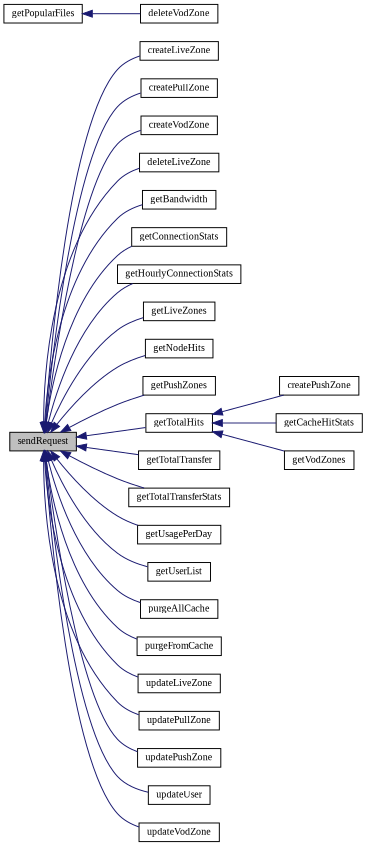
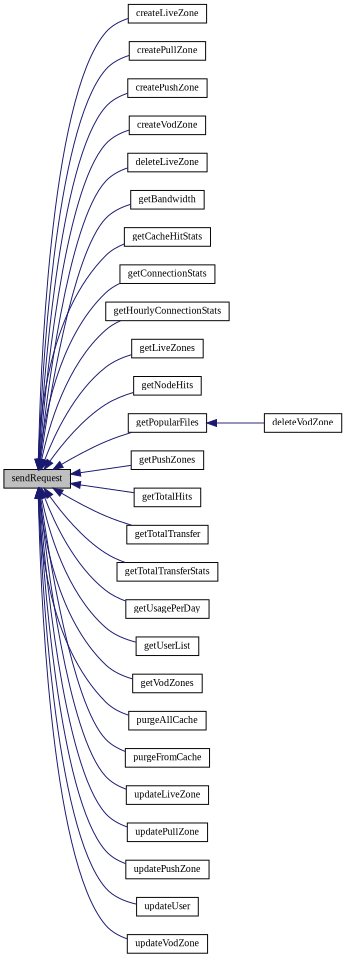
  digraph {
    fontname="Liberation Serif"
    rankdir=LR
    node [color=black fillcolor=white fontname="Liberation Serif" fontsize=10 shape=record style=filled]
    edge [color=midnightblue dir=back fontname="Liberation Serif" fontsize=10 labelfontname=Helvetica labelfontsize=10 style=solid]
    n1 [fillcolor=grey75 fontcolor=black height=0.2 label=sendRequest width=0.4]
    n2 [height=0.2 label=createLiveZone width=0.4]
    n3 [height=0.2 label=createPullZone width=0.4]
    n4 [height=0.2 label=createPushZone width=0.4]
    n5 [height=0.2 label=createVodZone width=0.4]
    n6 [height=0.2 label=deleteLiveZone width=0.4]
    n7 [height=0.2 label=getBandwidth width=0.4]
    n8 [height=0.2 label=getCacheHitStats width=0.4]
    n9 [height=0.2 label=getConnectionStats width=0.4]
    n10 [height=0.2 label=getHourlyConnectionStats width=0.4]
    n11 [height=0.2 label=getLiveZones width=0.4]
    n12 [height=0.2 label=getNodeHits width=0.4]
    n13 [height=0.2 label=getPopularFiles width=0.4]
    n14 [height=0.2 label=getPushZones width=0.4]
    n15 [height=0.2 label=getTotalHits width=0.4]
    n16 [height=0.2 label=getTotalTransfer width=0.4]
    n17 [height=0.2 label=getTotalTransferStats width=0.4]
    n18 [height=0.2 label=getUsagePerDay width=0.4]
    n19 [height=0.2 label=getUserList width=0.4]
    n20 [height=0.2 label=getVodZones width=0.4]
    n21 [height=0.2 label=purgeAllCache width=0.4]
    n22 [height=0.2 label=purgeFromCache width=0.4]
    n23 [height=0.2 label=updateLiveZone width=0.4]
    n24 [height=0.2 label=updatePullZone width=0.4]
    n25 [height=0.2 label=updatePushZone width=0.4]
    n26 [height=0.2 label=updateUser width=0.4]
    n27 [height=0.2 label=updateVodZone width=0.4]
    n28 [height=0.2 label=deleteVodZone width=0.4]
    n1 -> n2
    n1 -> n3
-   n15 -> n4
+   n1 -> n4
    n1 -> n5
    n1 -> n6
    n1 -> n7
-   n15 -> n8
+   n1 -> n8
    n1 -> n9
    n1 -> n10
    n1 -> n11
    n1 -> n12
+   n1 -> n13
    n1 -> n14
    n1 -> n15
    n1 -> n16
    n1 -> n17
    n1 -> n18
    n1 -> n19
-   n15 -> n20
+   n1 -> n20
    n1 -> n21
    n1 -> n22
    n1 -> n23
    n1 -> n24
    n1 -> n25
    n1 -> n26
    n1 -> n27
    n13 -> n28
  }
